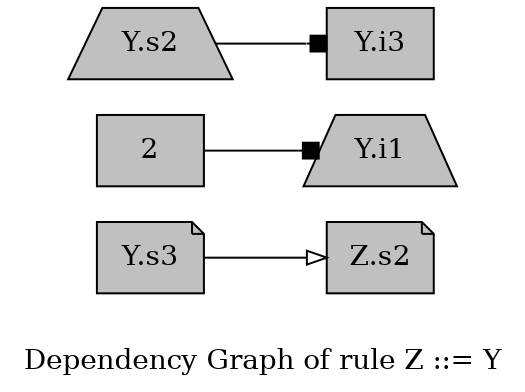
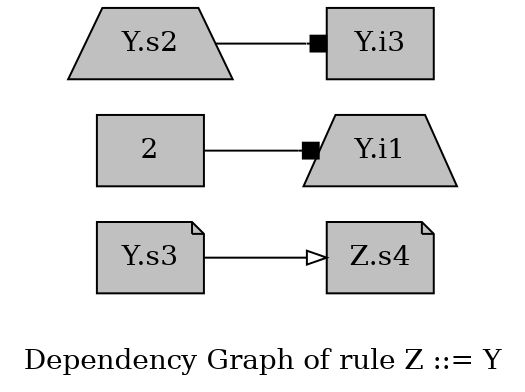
  digraph {
    label="Dependency Graph of rule Z ::= Y"
    rankdir=LR
    node [color=black fillcolor=gray shape=note style=filled]
    edge [arrowhead=box]
-   n1 [label="Z.s2"]
+   n1 [label="Z.s4"]
    n2 [label="Y.s3"]
    n3 [label="Y.i1" shape=trapezium]
    n4 [label=2 shape=box]
    n5 [label="Y.i3" shape=box]
    n6 [label="Y.s2" shape=trapezium]
    n2 -> n1 [arrowhead=onormal]
    n4 -> n3
    n6 -> n5
  }
